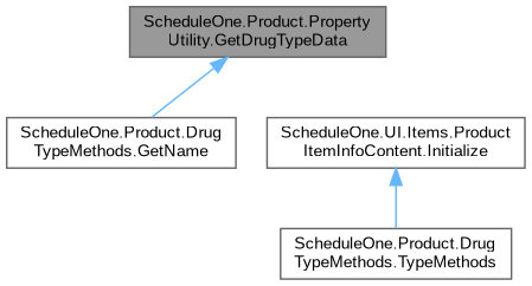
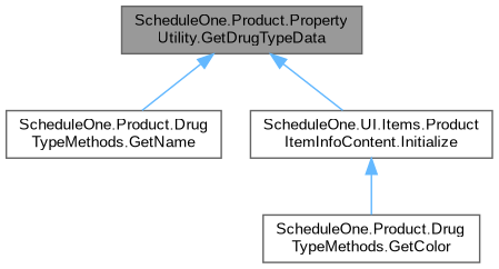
  digraph {
    fontname="Liberation Sans"
    rankdir=TB
    node [color=grey40 fillcolor=white fontname="Liberation Sans" fontsize=10 shape=box style=filled]
    edge [color=steelblue1 dir=back fontname="Liberation Sans" fontsize=10 labelfontname=Helvetica labelfontsize=10 style=solid]
    n1 [color=gray40 fillcolor=grey60 fontcolor=black height=0.2 label="ScheduleOne.Product.Property\lUtility.GetDrugTypeData" width=0.4]
    n2 [height=0.2 label="ScheduleOne.Product.Drug\lTypeMethods.GetName" width=0.4]
    n3 [height=0.2 label="ScheduleOne.UI.Items.Product\lItemInfoContent.Initialize" width=0.4]
-   n4 [height=0.2 label="ScheduleOne.Product.Drug\lTypeMethods.TypeMethods" width=0.4]
+   n4 [height=0.2 label="ScheduleOne.Product.Drug\lTypeMethods.GetColor" width=0.4]
    n1 -> n2
+   n1 -> n3
    n3 -> n4
  }
